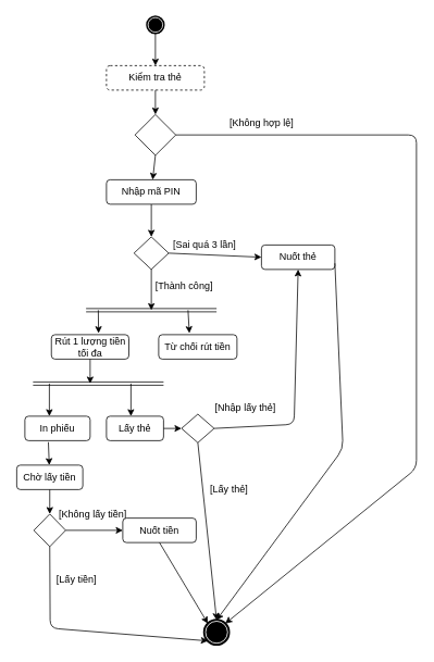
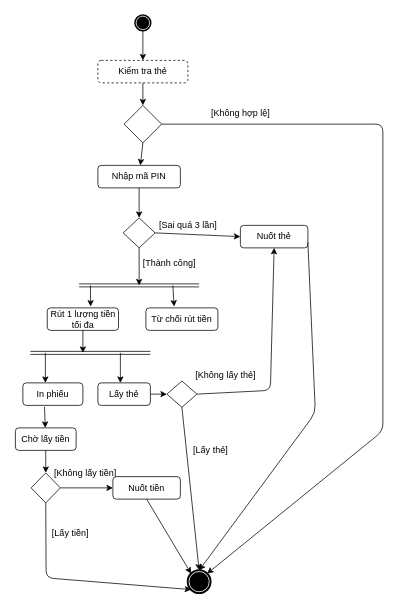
  <mxCell id="0" />
  <mxCell id="1" parent="0" />
  <mxCell id="2" value="" style="shape=mxgraph.bpmn.shape;html=1;verticalLabelPosition=bottom;labelBackgroundColor=#ffffff;verticalAlign=top;align=center;perimeter=ellipsePerimeter;outlineConnect=0;outline=end;symbol=terminate;" vertex="1" parent="1"><mxGeometry x="180" y="20" width="20" height="20" as="geometry" /></mxCell>
  <mxCell id="3" value="" style="shape=mxgraph.bpmn.shape;html=1;verticalLabelPosition=bottom;labelBackgroundColor=#ffffff;verticalAlign=top;align=center;perimeter=ellipsePerimeter;outlineConnect=0;outline=end;symbol=terminate;" vertex="1" parent="1"><mxGeometry x="250" y="760" width="30" height="30" as="geometry" /></mxCell>
  <mxCell id="4" value="" style="endArrow=classic;html=1;exitX=0.5;exitY=1;exitDx=0;exitDy=0;" edge="1" parent="1" source="2" target="5"><mxGeometry width="50" height="50" relative="1" as="geometry"><mxPoint x="190" y="140" as="sourcePoint" /><mxPoint x="190" y="80" as="targetPoint" /></mxGeometry></mxCell>
  <mxCell id="5" value="Kiểm tra thẻ" style="rounded=1;whiteSpace=wrap;html=1;dashed=1;" vertex="1" parent="1"><mxGeometry x="130" y="80" width="120" height="30" as="geometry" /></mxCell>
  <mxCell id="6" value="" style="endArrow=classic;html=1;exitX=0.5;exitY=1;exitDx=0;exitDy=0;" edge="1" parent="1" source="5" target="7"><mxGeometry width="50" height="50" relative="1" as="geometry"><mxPoint x="190" y="340" as="sourcePoint" /><mxPoint x="190" y="150" as="targetPoint" /></mxGeometry></mxCell>
  <mxCell id="7" value="" style="rhombus;whiteSpace=wrap;html=1;" vertex="1" parent="1"><mxGeometry x="165" y="140" width="50" height="50" as="geometry" /></mxCell>
  <mxCell id="8" value="" style="endArrow=classic;html=1;exitX=1;exitY=0.5;exitDx=0;exitDy=0;entryX=0.855;entryY=0.145;entryDx=0;entryDy=0;entryPerimeter=0;" edge="1" parent="1" source="7" target="3"><mxGeometry width="50" height="50" relative="1" as="geometry"><mxPoint x="250" y="120" as="sourcePoint" /><mxPoint x="240" y="290" as="targetPoint" /><Array as="points"><mxPoint x="510" y="165" /><mxPoint x="510" y="574" /></Array></mxGeometry></mxCell>
  <mxCell id="9" value="[Không hợp lệ]" style="text;html=1;align=center;verticalAlign=middle;resizable=0;points=[];autosize=1;" vertex="1" parent="1"><mxGeometry x="275" y="140" width="90" height="20" as="geometry" /></mxCell>
  <mxCell id="10" value="" style="endArrow=classic;html=1;exitX=0.5;exitY=1;exitDx=0;exitDy=0;" edge="1" parent="1" source="12"><mxGeometry width="50" height="50" relative="1" as="geometry"><mxPoint x="180" y="240" as="sourcePoint" /><mxPoint x="190" y="240" as="targetPoint" /></mxGeometry></mxCell>
  <mxCell id="11" value="" style="endArrow=classic;html=1;exitX=0.5;exitY=1;exitDx=0;exitDy=0;" edge="1" parent="1" source="12" target="14"><mxGeometry width="50" height="50" relative="1" as="geometry"><mxPoint x="190" y="340" as="sourcePoint" /><mxPoint x="185" y="290" as="targetPoint" /></mxGeometry></mxCell>
  <mxCell id="12" value="Nhập mã PIN" style="rounded=1;whiteSpace=wrap;html=1;" vertex="1" parent="1"><mxGeometry x="130" y="220" width="110" height="30" as="geometry" /></mxCell>
  <mxCell id="13" value="" style="endArrow=classic;html=1;exitX=0.5;exitY=1;exitDx=0;exitDy=0;" edge="1" parent="1" source="7" target="12"><mxGeometry width="50" height="50" relative="1" as="geometry"><mxPoint x="190" y="190" as="sourcePoint" /><mxPoint x="190" y="240" as="targetPoint" /></mxGeometry></mxCell>
  <mxCell id="14" value="" style="rhombus;whiteSpace=wrap;html=1;" vertex="1" parent="1"><mxGeometry x="163.75" y="290" width="42.5" height="40" as="geometry" /></mxCell>
  <mxCell id="15" value="" style="endArrow=classic;html=1;exitX=0.5;exitY=1;exitDx=0;exitDy=0;" edge="1" parent="1" source="14"><mxGeometry width="50" height="50" relative="1" as="geometry"><mxPoint x="190" y="340" as="sourcePoint" /><mxPoint x="185" y="380" as="targetPoint" /></mxGeometry></mxCell>
  <mxCell id="16" value="" style="endArrow=classic;html=1;exitX=1;exitY=0.5;exitDx=0;exitDy=0;" edge="1" parent="1" source="14"><mxGeometry width="50" height="50" relative="1" as="geometry"><mxPoint x="190" y="340" as="sourcePoint" /><mxPoint x="320" y="315" as="targetPoint" /></mxGeometry></mxCell>
  <mxCell id="17" value="[Thành công]" style="text;html=1;align=center;verticalAlign=middle;resizable=0;points=[];autosize=1;" vertex="1" parent="1"><mxGeometry x="180" y="340" width="90" height="20" as="geometry" /></mxCell>
  <mxCell id="18" value="[Sai quá 3 lần]" style="text;html=1;align=center;verticalAlign=middle;resizable=0;points=[];autosize=1;" vertex="1" parent="1"><mxGeometry x="205" y="290" width="90" height="20" as="geometry" /></mxCell>
  <mxCell id="19" value="Nuốt thẻ" style="rounded=1;whiteSpace=wrap;html=1;" vertex="1" parent="1"><mxGeometry x="320" y="300" width="90" height="30" as="geometry" /></mxCell>
  <mxCell id="20" value="" style="endArrow=classic;html=1;exitX=1;exitY=0.75;exitDx=0;exitDy=0;entryX=0.5;entryY=0;entryDx=0;entryDy=0;" edge="1" parent="1" source="19" target="3"><mxGeometry width="50" height="50" relative="1" as="geometry"><mxPoint x="410" y="332" as="sourcePoint" /><mxPoint x="195" y="580" as="targetPoint" /><Array as="points"><mxPoint x="420" y="550" /></Array></mxGeometry></mxCell>
  <mxCell id="21" value="" style="shape=link;html=1;rounded=0;" edge="1" parent="1"><mxGeometry relative="1" as="geometry"><mxPoint x="105" y="380" as="sourcePoint" /><mxPoint x="265" y="380" as="targetPoint" /></mxGeometry></mxCell>
  <mxCell id="22" value="Rút 1 lượng tiền tối đa" style="rounded=1;whiteSpace=wrap;html=1;" vertex="1" parent="1"><mxGeometry x="62.5" y="410" width="95" height="30" as="geometry" /></mxCell>
  <mxCell id="23" value="Từ chối rút tiền" style="rounded=1;whiteSpace=wrap;html=1;" vertex="1" parent="1"><mxGeometry x="194" y="410" width="96" height="30" as="geometry" /></mxCell>
  <mxCell id="24" value="" style="endArrow=classic;html=1;entryX=0.609;entryY=-0.06;entryDx=0;entryDy=0;entryPerimeter=0;" edge="1" parent="1" target="22"><mxGeometry width="50" height="50" relative="1" as="geometry"><mxPoint x="120" y="380" as="sourcePoint" /><mxPoint x="240" y="310" as="targetPoint" /></mxGeometry></mxCell>
  <mxCell id="25" value="" style="endArrow=classic;html=1;entryX=0.392;entryY=-0.06;entryDx=0;entryDy=0;entryPerimeter=0;" edge="1" parent="1" target="23"><mxGeometry width="50" height="50" relative="1" as="geometry"><mxPoint x="230" y="380" as="sourcePoint" /><mxPoint x="240" y="310" as="targetPoint" /></mxGeometry></mxCell>
  <mxCell id="26" value="" style="endArrow=classic;html=1;exitX=0.5;exitY=1;exitDx=0;exitDy=0;" edge="1" parent="1" source="22"><mxGeometry width="50" height="50" relative="1" as="geometry"><mxPoint x="190" y="560" as="sourcePoint" /><mxPoint x="110" y="470" as="targetPoint" /></mxGeometry></mxCell>
  <mxCell id="27" value="" style="shape=link;html=1;rounded=0;" edge="1" parent="1"><mxGeometry relative="1" as="geometry"><mxPoint x="40" y="470" as="sourcePoint" /><mxPoint x="200" y="470" as="targetPoint" /></mxGeometry></mxCell>
  <mxCell id="28" value="" style="resizable=0;html=1;align=right;verticalAlign=bottom;" connectable="0" vertex="1" parent="27"><mxGeometry x="1" relative="1" as="geometry" /></mxCell>
  <mxCell id="29" value="" style="endArrow=classic;html=1;" edge="1" parent="1"><mxGeometry width="50" height="50" relative="1" as="geometry"><mxPoint x="60" y="470" as="sourcePoint" /><mxPoint x="60" y="510" as="targetPoint" /></mxGeometry></mxCell>
  <mxCell id="30" value="" style="endArrow=classic;html=1;" edge="1" parent="1"><mxGeometry width="50" height="50" relative="1" as="geometry"><mxPoint x="160" y="470" as="sourcePoint" /><mxPoint x="160" y="510" as="targetPoint" /></mxGeometry></mxCell>
  <mxCell id="31" value="In phiếu" style="rounded=1;whiteSpace=wrap;html=1;" vertex="1" parent="1"><mxGeometry x="30" y="510" width="80" height="30" as="geometry" /></mxCell>
  <mxCell id="32" value="Lấy thẻ" style="rounded=1;whiteSpace=wrap;html=1;" vertex="1" parent="1"><mxGeometry x="130" y="510" width="70" height="30" as="geometry" /></mxCell>
  <mxCell id="33" value="" style="endArrow=classic;html=1;exitX=0.36;exitY=1.06;exitDx=0;exitDy=0;exitPerimeter=0;" edge="1" parent="1" source="31" target="34"><mxGeometry width="50" height="50" relative="1" as="geometry"><mxPoint x="190" y="560" as="sourcePoint" /><mxPoint x="59" y="570" as="targetPoint" /></mxGeometry></mxCell>
  <mxCell id="34" value="Chờ lấy tiền" style="rounded=1;whiteSpace=wrap;html=1;" vertex="1" parent="1"><mxGeometry x="20" y="570" width="81" height="30" as="geometry" /></mxCell>
  <mxCell id="35" value="" style="endArrow=classic;html=1;exitX=1;exitY=0.5;exitDx=0;exitDy=0;" edge="1" parent="1" source="32" target="36"><mxGeometry width="50" height="50" relative="1" as="geometry"><mxPoint x="190" y="560" as="sourcePoint" /><mxPoint x="230" y="525" as="targetPoint" /></mxGeometry></mxCell>
  <mxCell id="36" value="" style="rhombus;whiteSpace=wrap;html=1;" vertex="1" parent="1"><mxGeometry x="222" y="507.5" width="40" height="35" as="geometry" /></mxCell>
  <mxCell id="37" value="" style="endArrow=classic;html=1;exitX=1;exitY=0.5;exitDx=0;exitDy=0;entryX=0.5;entryY=1;entryDx=0;entryDy=0;" edge="1" parent="1" source="36" target="19"><mxGeometry width="50" height="50" relative="1" as="geometry"><mxPoint x="190" y="560" as="sourcePoint" /><mxPoint x="240" y="510" as="targetPoint" /><Array as="points"><mxPoint x="360" y="520" /></Array></mxGeometry></mxCell>
- <mxCell id="38" value="[Nhập lấy thẻ]" style="text;html=1;align=center;verticalAlign=middle;resizable=0;points=[];autosize=1;" vertex="1" parent="1"><mxGeometry x="250" y="490" width="100" height="20" as="geometry" /></mxCell>
+ <mxCell id="38" value="[Không lấy thẻ]" style="text;html=1;align=center;verticalAlign=middle;resizable=0;points=[];autosize=1;" vertex="1" parent="1"><mxGeometry x="250" y="490" width="100" height="20" as="geometry" /></mxCell>
  <mxCell id="39" value="" style="endArrow=classic;html=1;exitX=0.5;exitY=1;exitDx=0;exitDy=0;entryX=0.5;entryY=0;entryDx=0;entryDy=0;" edge="1" parent="1" source="36" target="3"><mxGeometry width="50" height="50" relative="1" as="geometry"><mxPoint x="190" y="560" as="sourcePoint" /><mxPoint x="240" y="510" as="targetPoint" /></mxGeometry></mxCell>
  <mxCell id="40" value="[Lấy thẻ]" style="text;html=1;align=center;verticalAlign=middle;resizable=0;points=[];autosize=1;" vertex="1" parent="1"><mxGeometry x="250" y="590" width="60" height="20" as="geometry" /></mxCell>
  <mxCell id="41" value="" style="endArrow=classic;html=1;exitX=0.5;exitY=1;exitDx=0;exitDy=0;" edge="1" parent="1" source="34" target="42"><mxGeometry width="50" height="50" relative="1" as="geometry"><mxPoint x="190" y="560" as="sourcePoint" /><mxPoint x="61" y="630" as="targetPoint" /></mxGeometry></mxCell>
  <mxCell id="42" value="" style="rhombus;whiteSpace=wrap;html=1;" vertex="1" parent="1"><mxGeometry x="41" y="630" width="39" height="40" as="geometry" /></mxCell>
  <mxCell id="43" value="[Không lấy tiền]" style="text;html=1;align=center;verticalAlign=middle;resizable=0;points=[];autosize=1;" vertex="1" parent="1"><mxGeometry x="62.5" y="620" width="100" height="20" as="geometry" /></mxCell>
  <mxCell id="44" value="" style="endArrow=classic;html=1;exitX=1;exitY=0.5;exitDx=0;exitDy=0;" edge="1" parent="1" source="42" target="45"><mxGeometry width="50" height="50" relative="1" as="geometry"><mxPoint x="80" y="650" as="sourcePoint" /><mxPoint x="150" y="650" as="targetPoint" /></mxGeometry></mxCell>
  <mxCell id="45" value="Nuốt tiền" style="rounded=1;whiteSpace=wrap;html=1;" vertex="1" parent="1"><mxGeometry x="150" y="635" width="90" height="30" as="geometry" /></mxCell>
  <mxCell id="46" value="" style="endArrow=classic;html=1;exitX=0.5;exitY=1;exitDx=0;exitDy=0;entryX=0.145;entryY=0.145;entryDx=0;entryDy=0;entryPerimeter=0;" edge="1" parent="1" source="45" target="3"><mxGeometry width="50" height="50" relative="1" as="geometry"><mxPoint x="190" y="560" as="sourcePoint" /><mxPoint x="240" y="510" as="targetPoint" /></mxGeometry></mxCell>
  <mxCell id="47" value="" style="endArrow=classic;html=1;exitX=0.5;exitY=1;exitDx=0;exitDy=0;entryX=0.145;entryY=0.855;entryDx=0;entryDy=0;entryPerimeter=0;" edge="1" parent="1" source="42" target="3"><mxGeometry width="50" height="50" relative="1" as="geometry"><mxPoint x="190" y="560" as="sourcePoint" /><mxPoint x="240" y="510" as="targetPoint" /><Array as="points"><mxPoint x="61" y="770" /></Array></mxGeometry></mxCell>
  <mxCell id="48" value="[Lấy tiền]" style="text;html=1;align=center;verticalAlign=middle;resizable=0;points=[];autosize=1;" vertex="1" parent="1"><mxGeometry x="62.5" y="700" width="60" height="20" as="geometry" /></mxCell>
